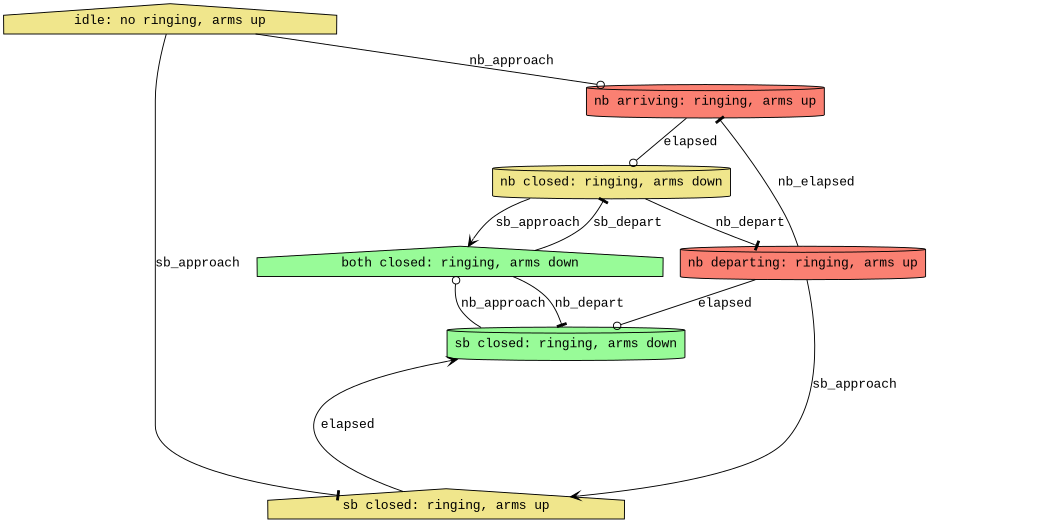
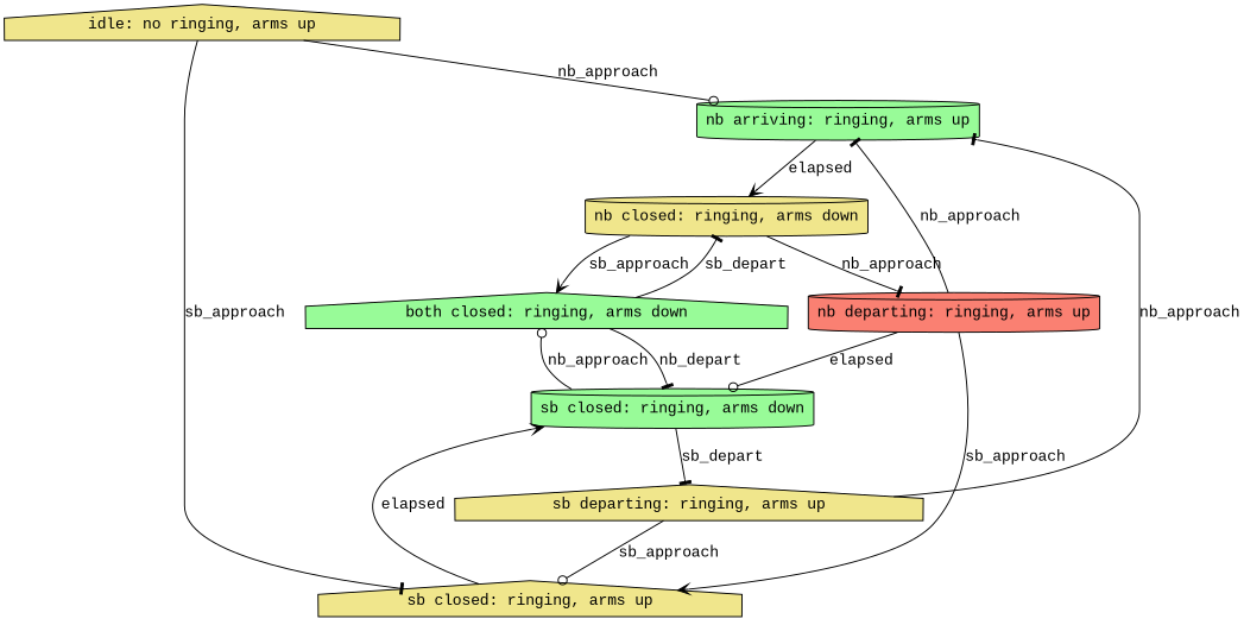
  digraph {
    fontname="Liberation Mono"
    node [fillcolor=khaki fontname="Liberation Mono" shape=house style=filled]
    edge [arrowhead=tee fontname="Liberation Mono"]
    n1 [label="idle: no ringing, arms up"]
-   n2 [fillcolor=salmon label="nb arriving: ringing, arms up" shape=cylinder]
+   n2 [fillcolor=palegreen label="nb arriving: ringing, arms up" shape=cylinder]
    n3 [label="sb closed: ringing, arms up"]
    n4 [label="nb closed: ringing, arms down" shape=cylinder]
    n5 [fillcolor=palegreen label="sb closed: ringing, arms down" shape=cylinder]
    n6 [fillcolor=palegreen label="both closed: ringing, arms down"]
    n7 [fillcolor=salmon label="nb departing: ringing, arms up" shape=cylinder]
+   n8 [label="sb departing: ringing, arms up"]
    n1 -> n2 [arrowhead=odot label=nb_approach]
    n1 -> n3 [label=sb_approach]
-   n2 -> n4 [arrowhead=odot label=elapsed]
+   n2 -> n4 [arrowhead=vee label=elapsed]
    n3 -> n5 [arrowhead=vee label=elapsed]
    n4 -> n6 [arrowhead=vee label=sb_approach]
-   n4 -> n7 [label=nb_depart]
+   n4 -> n7 [label=nb_approach]
    n5 -> n6 [arrowhead=odot label=nb_approach]
+   n5 -> n8 [label=sb_depart]
    n6 -> n4 [label=sb_depart]
    n6 -> n5 [label=nb_depart]
-   n7 -> n2 [label=nb_elapsed]
+   n7 -> n2 [label=nb_approach]
    n7 -> n3 [arrowhead=vee label=sb_approach]
    n7 -> n5 [arrowhead=odot label=elapsed]
+   n8 -> n2 [label=nb_approach]
+   n8 -> n3 [arrowhead=odot label=sb_approach]
  }
